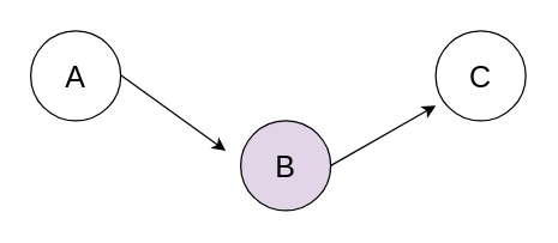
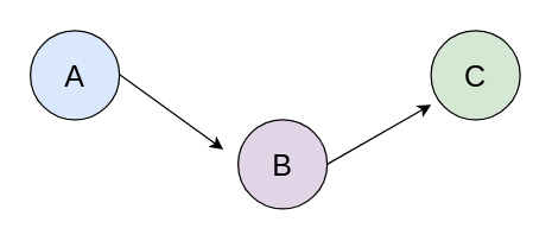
  <mxCell id="0" />
  <mxCell id="1" parent="0" />
- <mxCell id="2" value="&lt;font style=&quot;font-size: 20px;&quot;&gt;A&lt;/font&gt;" style="ellipse;whiteSpace=wrap;html=1;aspect=fixed;" vertex="1" parent="1"><mxGeometry x="20" y="20" width="60" height="60" as="geometry" /></mxCell>
+ <mxCell id="2" value="&lt;font style=&quot;font-size: 20px;&quot;&gt;A&lt;/font&gt;" style="ellipse;whiteSpace=wrap;html=1;aspect=fixed;fillColor=#dae8fc;" vertex="1" parent="1"><mxGeometry x="20" y="20" width="60" height="60" as="geometry" /></mxCell>
  <mxCell id="3" value="" style="endArrow=classic;html=1;rounded=0;" edge="1" parent="1"><mxGeometry width="50" height="50" relative="1" as="geometry"><mxPoint x="80" y="49.41" as="sourcePoint" /><mxPoint x="150" y="100" as="targetPoint" /></mxGeometry></mxCell>
  <mxCell id="4" value="&lt;span style=&quot;font-size: 20px;&quot;&gt;B&lt;/span&gt;" style="ellipse;whiteSpace=wrap;html=1;aspect=fixed;fillColor=#e1d5e7;" vertex="1" parent="1"><mxGeometry x="160" y="80" width="60" height="60" as="geometry" /></mxCell>
- <mxCell id="5" value="&lt;span style=&quot;font-size: 20px;&quot;&gt;C&lt;/span&gt;" style="ellipse;whiteSpace=wrap;html=1;aspect=fixed;" vertex="1" parent="1"><mxGeometry x="290" y="20" width="60" height="60" as="geometry" /></mxCell>
+ <mxCell id="5" value="&lt;span style=&quot;font-size: 20px;&quot;&gt;C&lt;/span&gt;" style="ellipse;whiteSpace=wrap;html=1;aspect=fixed;fillColor=#d5e8d4;" vertex="1" parent="1"><mxGeometry x="290" y="20" width="60" height="60" as="geometry" /></mxCell>
  <mxCell id="6" value="" style="endArrow=classic;html=1;rounded=0;exitX=1;exitY=0.5;exitDx=0;exitDy=0;" edge="1" parent="1" source="4"><mxGeometry width="50" height="50" relative="1" as="geometry"><mxPoint x="240" y="50" as="sourcePoint" /><mxPoint x="290" y="70" as="targetPoint" /></mxGeometry></mxCell>
